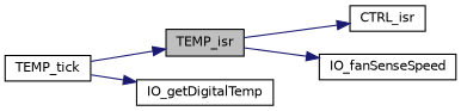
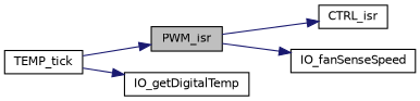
  digraph {
    rankdir=LR
    node [color=black fillcolor=white fontname=Helvetica fontsize=10 shape=record style=filled]
    edge [color=midnightblue fontname=Helvetica fontsize=10 labelfontname=Helvetica labelfontsize=10 style=solid]
-   n1 [fillcolor=grey75 fontcolor=black height=0.2 label=TEMP_isr width=0.4]
+   n1 [fillcolor=grey75 fontcolor=black height=0.2 label=PWM_isr width=0.4]
    n2 [height=0.2 label=CTRL_isr width=0.4]
    n3 [height=0.2 label=IO_fanSenseSpeed width=0.4]
    n4 [height=0.2 label=TEMP_tick width=0.4]
    n5 [height=0.2 label=IO_getDigitalTemp width=0.4]
    n1 -> n2
    n1 -> n3
    n4 -> n1
    n4 -> n5
  }
